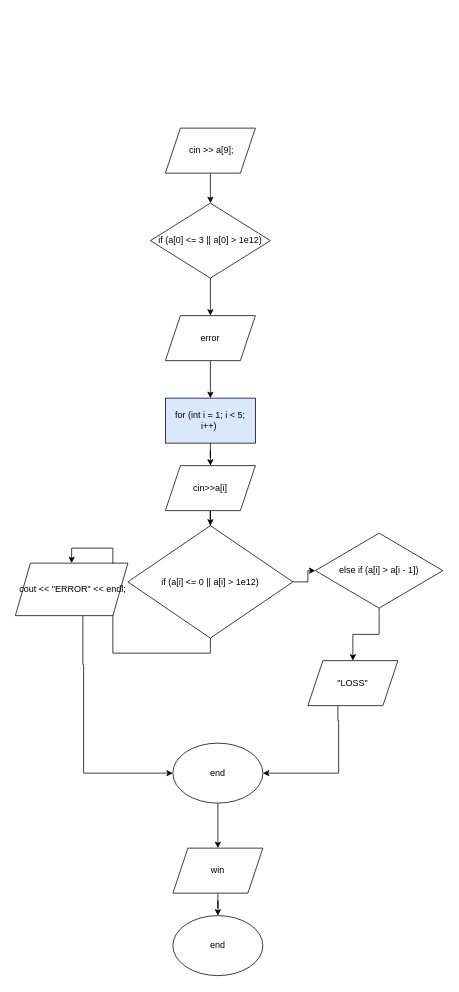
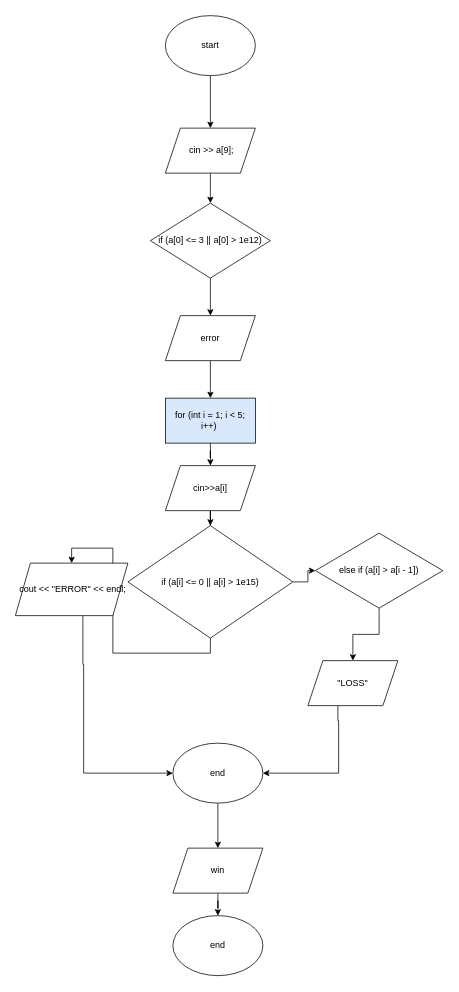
  <mxCell id="0" />
  <mxCell id="1" parent="0" />
+ <mxCell id="2" style="edgeStyle=orthogonalEdgeStyle;rounded=0;orthogonalLoop=1;jettySize=auto;html=1;entryX=0.5;entryY=0;entryDx=0;entryDy=0;" edge="1" parent="1" source="3" target="5"><mxGeometry relative="1" as="geometry" /></mxCell>
+ <mxCell id="3" value="start" style="ellipse;whiteSpace=wrap;html=1;" vertex="1" parent="1"><mxGeometry x="220" y="20" width="120" height="80" as="geometry" /></mxCell>
  <mxCell id="4" style="edgeStyle=orthogonalEdgeStyle;rounded=0;orthogonalLoop=1;jettySize=auto;html=1;" edge="1" parent="1" source="5" target="7"><mxGeometry relative="1" as="geometry"><mxPoint x="280" y="330" as="targetPoint" /></mxGeometry></mxCell>
  <mxCell id="5" value="&amp;nbsp;cin &amp;gt;&amp;gt; a[9];" style="shape=parallelogram;perimeter=parallelogramPerimeter;whiteSpace=wrap;html=1;fixedSize=1;" vertex="1" parent="1"><mxGeometry x="220" y="170" width="120" height="60" as="geometry" /></mxCell>
  <mxCell id="6" style="edgeStyle=orthogonalEdgeStyle;rounded=0;orthogonalLoop=1;jettySize=auto;html=1;" edge="1" parent="1" source="7" target="9"><mxGeometry relative="1" as="geometry"><mxPoint x="280" y="450" as="targetPoint" /></mxGeometry></mxCell>
  <mxCell id="7" value="if (a[0] &amp;lt;= 3 || a[0] &amp;gt; 1e12)" style="rhombus;whiteSpace=wrap;html=1;" vertex="1" parent="1"><mxGeometry x="200" y="270" width="160" height="100" as="geometry" /></mxCell>
  <mxCell id="8" style="edgeStyle=orthogonalEdgeStyle;rounded=0;orthogonalLoop=1;jettySize=auto;html=1;" edge="1" parent="1" source="9" target="11"><mxGeometry relative="1" as="geometry"><mxPoint x="280" y="560" as="targetPoint" /></mxGeometry></mxCell>
  <mxCell id="9" value="error" style="shape=parallelogram;perimeter=parallelogramPerimeter;whiteSpace=wrap;html=1;fixedSize=1;" vertex="1" parent="1"><mxGeometry x="220" y="420" width="120" height="60" as="geometry" /></mxCell>
  <mxCell id="10" style="edgeStyle=orthogonalEdgeStyle;rounded=0;orthogonalLoop=1;jettySize=auto;html=1;" edge="1" parent="1" source="27" target="14"><mxGeometry relative="1" as="geometry"><mxPoint x="280" y="710" as="targetPoint" /></mxGeometry></mxCell>
  <mxCell id="11" value="for (int i = 1; i &amp;lt; 5; i++)&amp;nbsp;" style="rounded=0;whiteSpace=wrap;html=1;fillColor=#dae8fc;" vertex="1" parent="1"><mxGeometry x="220" y="530" width="120" height="60" as="geometry" /></mxCell>
  <mxCell id="12" style="edgeStyle=orthogonalEdgeStyle;rounded=0;orthogonalLoop=1;jettySize=auto;html=1;" edge="1" parent="1" source="14" target="16"><mxGeometry relative="1" as="geometry"><mxPoint x="110" y="710" as="targetPoint" /></mxGeometry></mxCell>
  <mxCell id="13" style="edgeStyle=orthogonalEdgeStyle;rounded=0;orthogonalLoop=1;jettySize=auto;html=1;" edge="1" parent="1" source="14" target="18"><mxGeometry relative="1" as="geometry"><mxPoint x="450" y="710" as="targetPoint" /></mxGeometry></mxCell>
- <mxCell id="14" value="if&amp;nbsp;(a[i] &amp;lt;= 0 || a[i] &amp;gt; 1e12)" style="rhombus;whiteSpace=wrap;html=1;" vertex="1" parent="1"><mxGeometry x="170" y="700" width="220" height="150" as="geometry" /></mxCell>
+ <mxCell id="14" value="if&amp;nbsp;(a[i] &amp;lt;= 0 || a[i] &amp;gt; 1e15)" style="rhombus;whiteSpace=wrap;html=1;" vertex="1" parent="1"><mxGeometry x="170" y="700" width="220" height="150" as="geometry" /></mxCell>
  <mxCell id="15" style="edgeStyle=orthogonalEdgeStyle;rounded=0;orthogonalLoop=1;jettySize=auto;html=1;entryX=0;entryY=0.5;entryDx=0;entryDy=0;" edge="1" parent="1" source="16" target="22"><mxGeometry relative="1" as="geometry"><mxPoint x="110" y="1030" as="targetPoint" /><Array as="points"><mxPoint x="110" y="885" /><mxPoint x="111" y="885" /><mxPoint x="111" y="1030" /></Array></mxGeometry></mxCell>
  <mxCell id="16" value="&amp;nbsp;cout &amp;lt;&amp;lt; &quot;ERROR&quot; &amp;lt;&amp;lt; endl;" style="shape=parallelogram;perimeter=parallelogramPerimeter;whiteSpace=wrap;html=1;fixedSize=1;" vertex="1" parent="1"><mxGeometry x="20" y="750" width="150" height="70" as="geometry" /></mxCell>
  <mxCell id="17" style="edgeStyle=orthogonalEdgeStyle;rounded=0;orthogonalLoop=1;jettySize=auto;html=1;" edge="1" parent="1" source="18" target="20"><mxGeometry relative="1" as="geometry"><mxPoint x="450" y="850" as="targetPoint" /></mxGeometry></mxCell>
  <mxCell id="18" value="else if (a[i] &amp;gt; a[i - 1])" style="rhombus;whiteSpace=wrap;html=1;" vertex="1" parent="1"><mxGeometry x="420" y="710" width="170" height="100" as="geometry" /></mxCell>
  <mxCell id="19" style="edgeStyle=orthogonalEdgeStyle;rounded=0;orthogonalLoop=1;jettySize=auto;html=1;" edge="1" parent="1" source="20" target="22"><mxGeometry relative="1" as="geometry"><mxPoint x="300" y="1030" as="targetPoint" /><Array as="points"><mxPoint x="450" y="960" /><mxPoint x="451" y="960" /></Array></mxGeometry></mxCell>
  <mxCell id="20" value="&quot;LOSS&quot;" style="shape=parallelogram;perimeter=parallelogramPerimeter;whiteSpace=wrap;html=1;fixedSize=1;" vertex="1" parent="1"><mxGeometry x="410" y="880" width="120" height="60" as="geometry" /></mxCell>
  <mxCell id="21" style="edgeStyle=orthogonalEdgeStyle;rounded=0;orthogonalLoop=1;jettySize=auto;html=1;" edge="1" parent="1" source="22" target="24"><mxGeometry relative="1" as="geometry"><mxPoint x="290" y="1160" as="targetPoint" /></mxGeometry></mxCell>
  <mxCell id="22" value="end" style="ellipse;whiteSpace=wrap;html=1;" vertex="1" parent="1"><mxGeometry x="230" y="990" width="120" height="80" as="geometry" /></mxCell>
  <mxCell id="23" style="edgeStyle=orthogonalEdgeStyle;rounded=0;orthogonalLoop=1;jettySize=auto;html=1;" edge="1" parent="1" source="24" target="25"><mxGeometry relative="1" as="geometry"><mxPoint x="290" y="1260" as="targetPoint" /></mxGeometry></mxCell>
  <mxCell id="24" value="win" style="shape=parallelogram;perimeter=parallelogramPerimeter;whiteSpace=wrap;html=1;fixedSize=1;" vertex="1" parent="1"><mxGeometry x="230" y="1130" width="120" height="60" as="geometry" /></mxCell>
  <mxCell id="25" value="end" style="ellipse;whiteSpace=wrap;html=1;" vertex="1" parent="1"><mxGeometry x="230" y="1220" width="120" height="80" as="geometry" /></mxCell>
  <mxCell id="26" value="" style="edgeStyle=orthogonalEdgeStyle;rounded=0;orthogonalLoop=1;jettySize=auto;html=1;" edge="1" parent="1" source="11" target="27"><mxGeometry relative="1" as="geometry"><mxPoint x="280" y="740" as="targetPoint" /><mxPoint x="280" y="590" as="sourcePoint" /></mxGeometry></mxCell>
  <mxCell id="27" value="cin&amp;gt;&amp;gt;a[i]" style="shape=parallelogram;perimeter=parallelogramPerimeter;whiteSpace=wrap;html=1;fixedSize=1;" vertex="1" parent="1"><mxGeometry x="220" y="620" width="120" height="60" as="geometry" /></mxCell>
